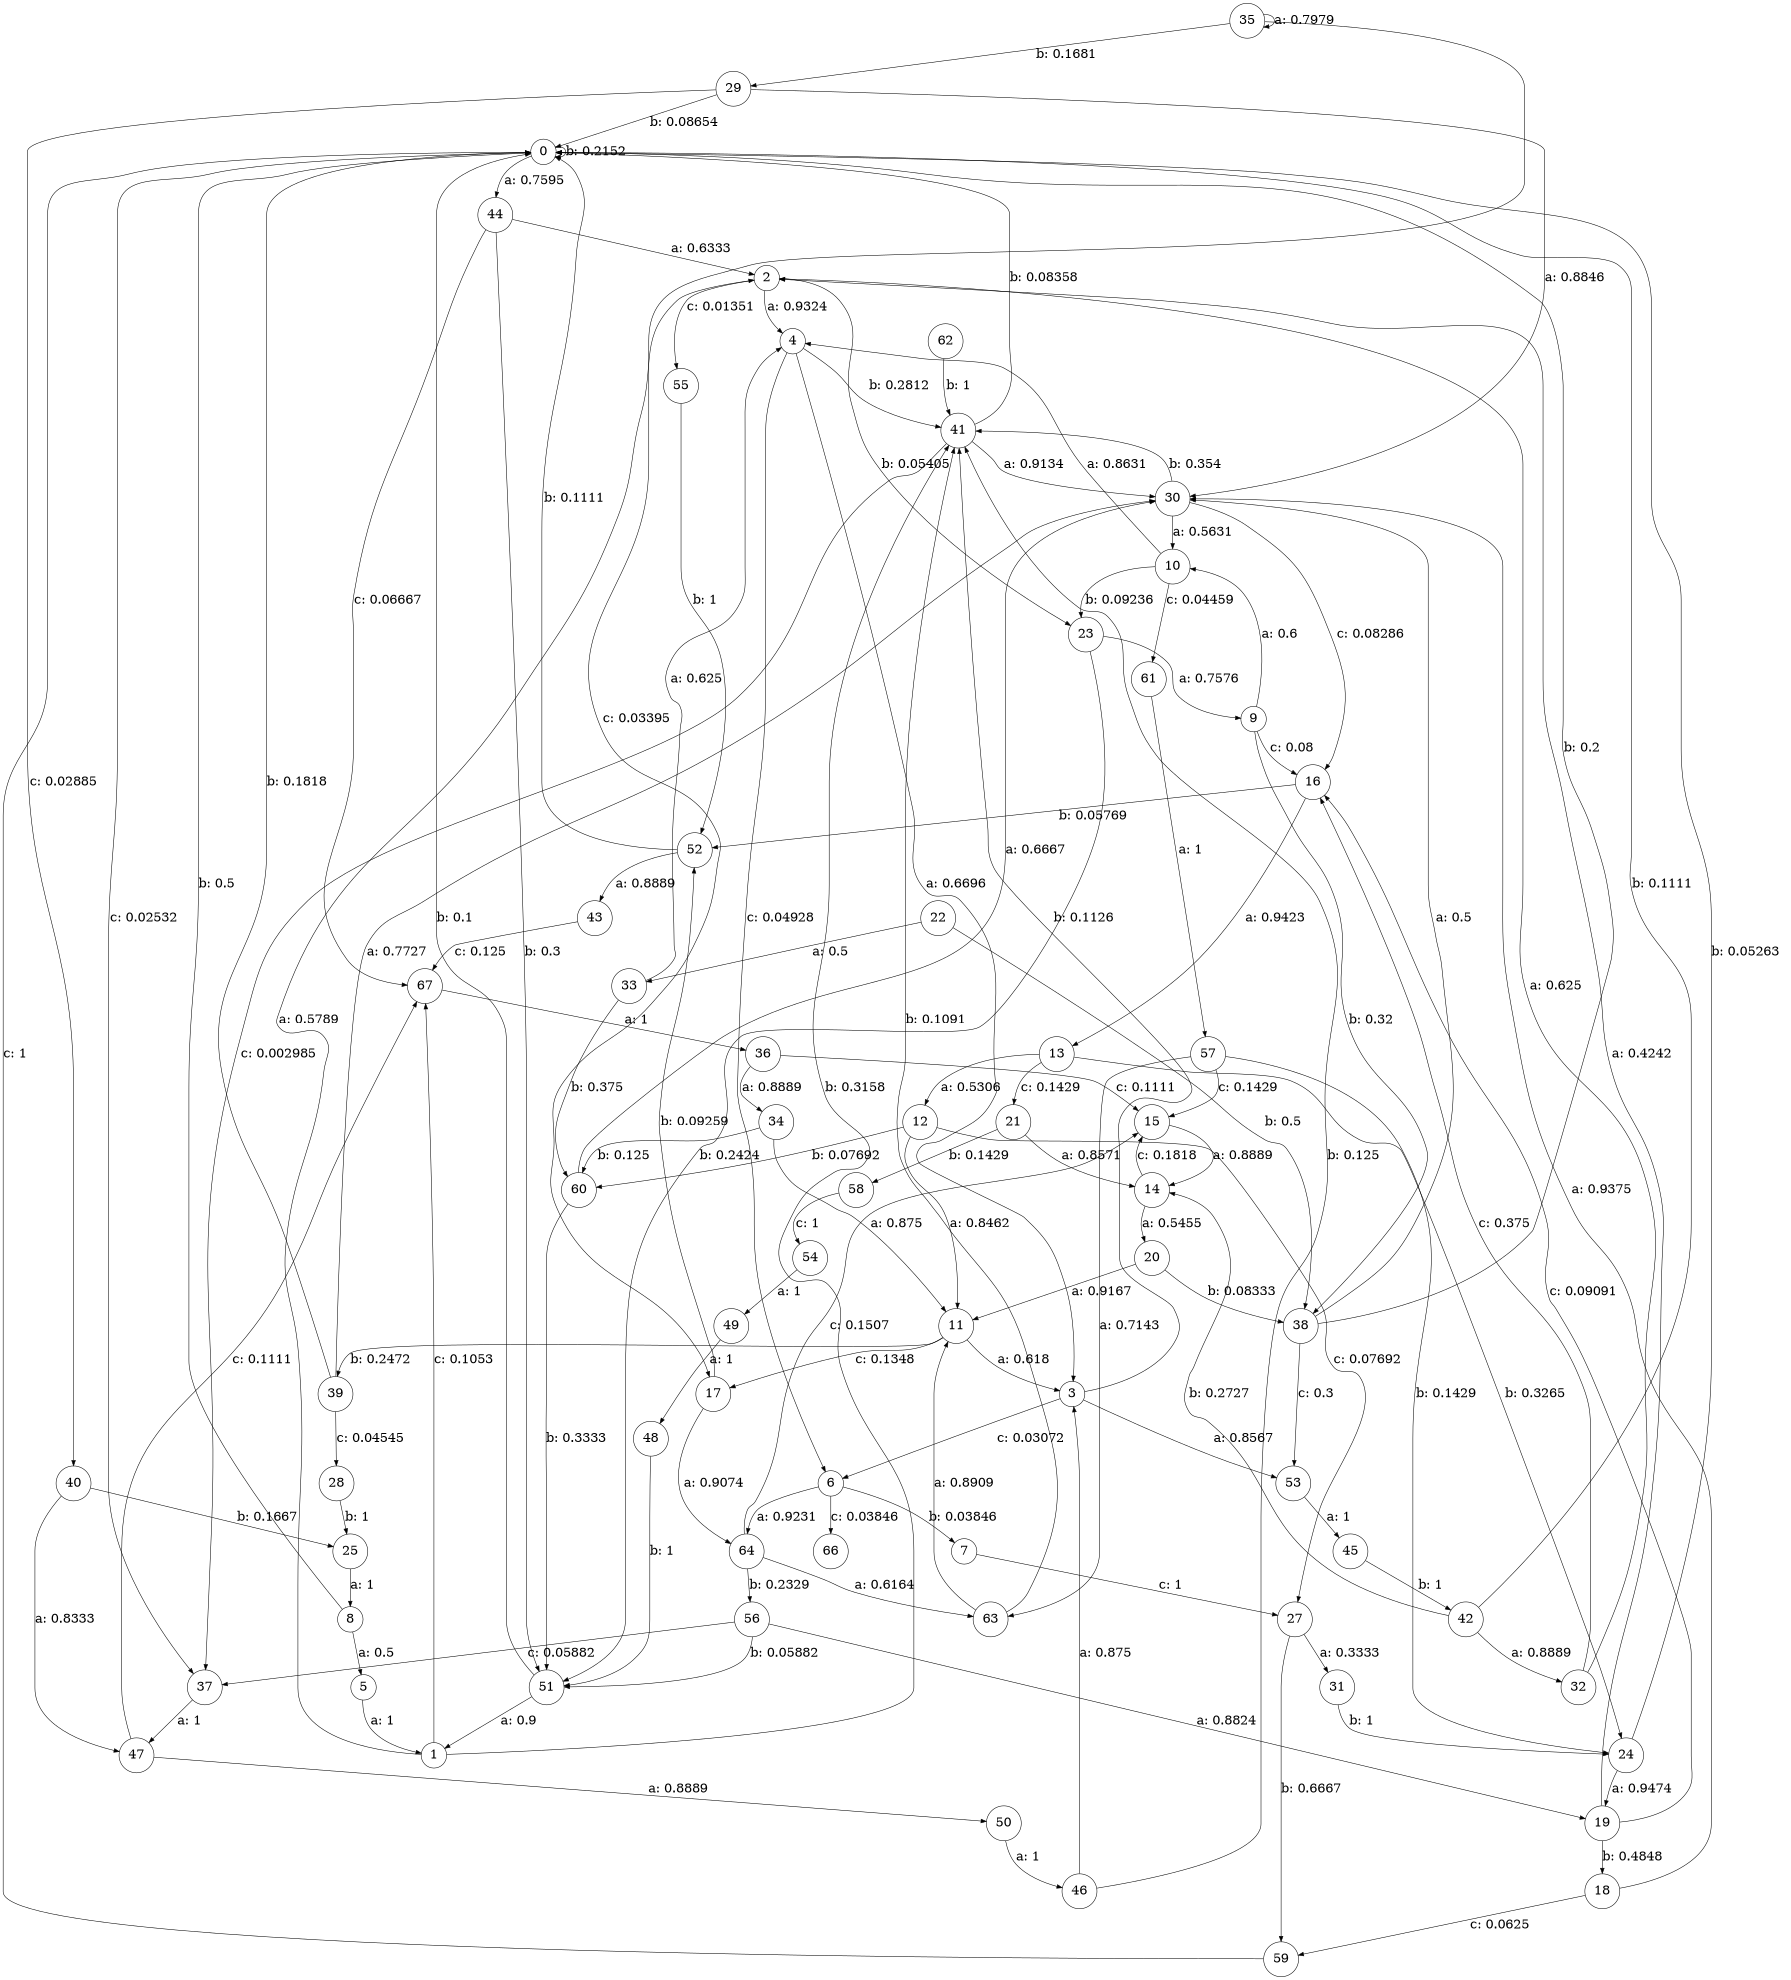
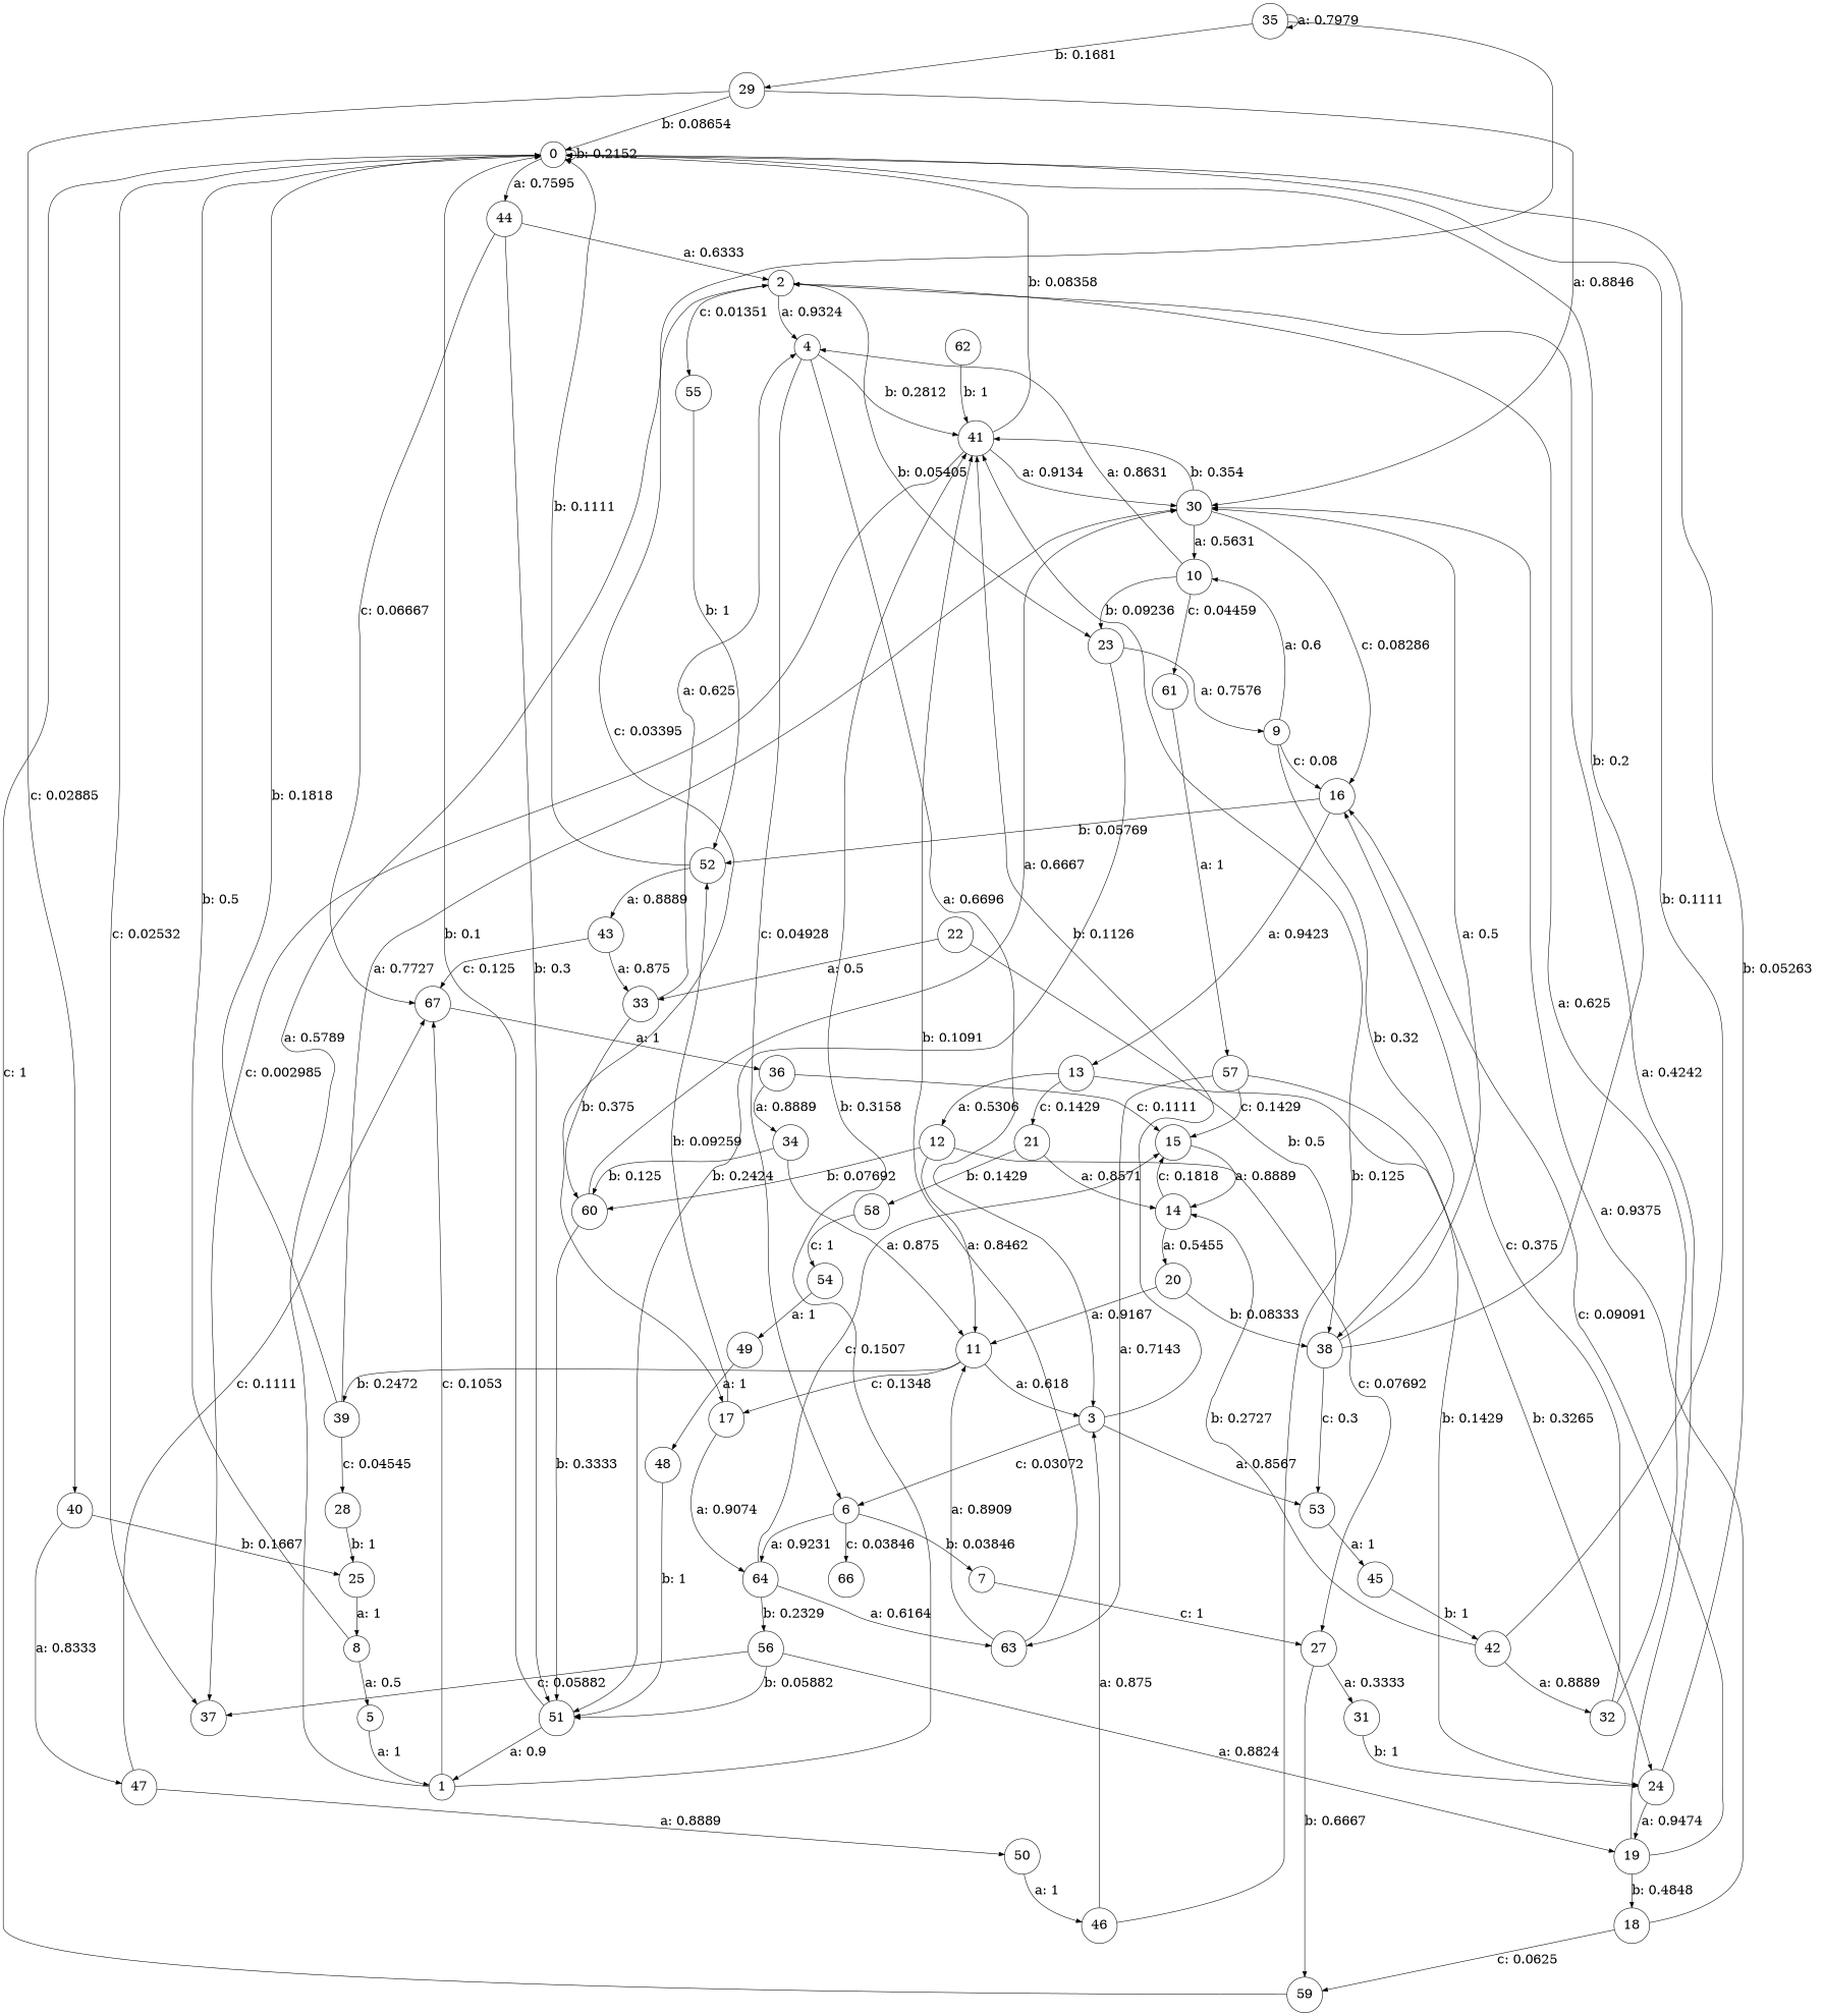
  digraph {
    node [fontsize=24 shape=circle]
    edge [fontsize=24]
    0
    44
    37
    2
    67
    51
    47
    4
    23
    55
    36
    1
    50
    41
    30
    3
    6
    9
    52
    10
    16
    15
    34
    53
    64
    7
    66
    38
    43
    35
    17
    29
    40
    56
    63
    27
    5
    14
    19
    11
    59
    31
    24
    8
    61
    13
    57
    45
    12
    21
    39
    28
    25
    60
    58
    18
    20
    54
    42
    32
    22
    33
    49
    46
    48
    62
    0 -> 0 [label="b: 0.2152   "]
    0 -> 44 [label="a: 0.7595   "]
    0 -> 37 [label="c: 0.02532  "]
    44 -> 2 [label="a: 0.6333   "]
    44 -> 67 [label="c: 0.06667  "]
    44 -> 51 [label="b: 0.3      "]
-   37 -> 47 [label="a: 1        "]
    2 -> 4 [label="a: 0.9324   "]
    2 -> 23 [label="b: 0.05405  "]
    2 -> 55 [label="c: 0.01351  "]
    67 -> 36 [label="a: 1        "]
    51 -> 0 [label="b: 0.1      "]
    51 -> 1 [label="a: 0.9      "]
    47 -> 67 [label="c: 0.1111   "]
    47 -> 50 [label="a: 0.8889   "]
    4 -> 41 [label="b: 0.2812   "]
    4 -> 3 [label="a: 0.6696   "]
    4 -> 6 [label="c: 0.04928  "]
    23 -> 51 [label="b: 0.2424   "]
    23 -> 9 [label="a: 0.7576   "]
    55 -> 52 [label="b: 1        "]
    36 -> 15 [label="c: 0.1111   "]
    36 -> 34 [label="a: 0.8889   "]
    1 -> 2 [label="a: 0.5789   "]
    1 -> 67 [label="c: 0.1053   "]
    1 -> 41 [label="b: 0.3158   "]
    50 -> 46 [label="a: 1        "]
    41 -> 0 [label="b: 0.08358  "]
    41 -> 37 [label="c: 0.002985  "]
    41 -> 30 [label="a: 0.9134   "]
    30 -> 41 [label="b: 0.354    "]
    30 -> 10 [label="a: 0.5631   "]
    30 -> 16 [label="c: 0.08286  "]
    3 -> 41 [label="b: 0.1126   "]
    3 -> 6 [label="c: 0.03072  "]
    3 -> 53 [label="a: 0.8567   "]
    6 -> 64 [label="a: 0.9231   "]
    6 -> 7 [label="b: 0.03846  "]
    6 -> 66 [label="c: 0.03846  "]
    9 -> 10 [label="a: 0.6      "]
    9 -> 16 [label="c: 0.08     "]
    9 -> 38 [label="b: 0.32     "]
    52 -> 0 [label="b: 0.1111   "]
    52 -> 43 [label="a: 0.8889   "]
    10 -> 4 [label="a: 0.8631   "]
    10 -> 23 [label="b: 0.09236  "]
    10 -> 61 [label="c: 0.04459  "]
    16 -> 52 [label="b: 0.05769  "]
    16 -> 13 [label="a: 0.9423   "]
    15 -> 14 [label="a: 0.8889   "]
    34 -> 11 [label="a: 0.875    "]
    34 -> 60 [label="b: 0.125    "]
    53 -> 45 [label="a: 1        "]
    64 -> 15 [label="c: 0.1507   "]
    64 -> 56 [label="b: 0.2329   "]
    64 -> 63 [label="a: 0.6164   "]
    7 -> 27 [label="c: 1        "]
    38 -> 0 [label="b: 0.2      "]
    38 -> 30 [label="a: 0.5      "]
    38 -> 53 [label="c: 0.3      "]
    43 -> 67 [label="c: 0.125    "]
+   43 -> 33 [label="a: 0.875    "]
    35 -> 35 [label="a: 0.7979   "]
    35 -> 17 [label="c: 0.03395  "]
    35 -> 29 [label="b: 0.1681   "]
    17 -> 52 [label="b: 0.09259  "]
    17 -> 64 [label="a: 0.9074   "]
    29 -> 0 [label="b: 0.08654  "]
    29 -> 30 [label="a: 0.8846   "]
    29 -> 40 [label="c: 0.02885  "]
    40 -> 47 [label="a: 0.8333   "]
    40 -> 25 [label="b: 0.1667   "]
    56 -> 37 [label="c: 0.05882  "]
    56 -> 51 [label="b: 0.05882  "]
    56 -> 19 [label="a: 0.8824   "]
    63 -> 41 [label="b: 0.1091   "]
    63 -> 11 [label="a: 0.8909   "]
    27 -> 59 [label="b: 0.6667   "]
    27 -> 31 [label="a: 0.3333   "]
    5 -> 1 [label="a: 1        "]
    14 -> 15 [label="c: 0.1818   "]
    14 -> 20 [label="a: 0.5455   "]
    19 -> 2 [label="a: 0.4242   "]
    19 -> 16 [label="c: 0.09091  "]
    19 -> 18 [label="b: 0.4848   "]
    11 -> 3 [label="a: 0.618    "]
    11 -> 17 [label="c: 0.1348   "]
    11 -> 39 [label="b: 0.2472   "]
    59 -> 0 [label="c: 1        "]
    31 -> 24 [label="b: 1        "]
    24 -> 0 [label="b: 0.05263  "]
    24 -> 19 [label="a: 0.9474   "]
    8 -> 0 [label="b: 0.5      "]
    8 -> 5 [label="a: 0.5      "]
    61 -> 57 [label="a: 1        "]
    13 -> 24 [label="b: 0.3265   "]
    13 -> 12 [label="a: 0.5306   "]
    13 -> 21 [label="c: 0.1429   "]
    57 -> 15 [label="c: 0.1429   "]
    57 -> 63 [label="a: 0.7143   "]
    57 -> 24 [label="b: 0.1429   "]
    45 -> 42 [label="b: 1        "]
    12 -> 27 [label="c: 0.07692  "]
    12 -> 11 [label="a: 0.8462   "]
    12 -> 60 [label="b: 0.07692  "]
    21 -> 14 [label="a: 0.8571   "]
    21 -> 58 [label="b: 0.1429   "]
    39 -> 0 [label="b: 0.1818   "]
    39 -> 30 [label="a: 0.7727   "]
    39 -> 28 [label="c: 0.04545  "]
    28 -> 25 [label="b: 1        "]
    25 -> 8 [label="a: 1        "]
    60 -> 51 [label="b: 0.3333   "]
    60 -> 30 [label="a: 0.6667   "]
    58 -> 54 [label="c: 1        "]
    18 -> 30 [label="a: 0.9375   "]
    18 -> 59 [label="c: 0.0625   "]
    20 -> 38 [label="b: 0.08333  "]
    20 -> 11 [label="a: 0.9167   "]
    54 -> 49 [label="a: 1        "]
    42 -> 0 [label="b: 0.1111   "]
    42 -> 14 [label="b: 0.2727   "]
    42 -> 32 [label="a: 0.8889   "]
    32 -> 2 [label="a: 0.625    "]
    32 -> 16 [label="c: 0.375    "]
    22 -> 38 [label="b: 0.5      "]
    22 -> 33 [label="a: 0.5      "]
    33 -> 4 [label="a: 0.625    "]
    33 -> 60 [label="b: 0.375    "]
    49 -> 48 [label="a: 1        "]
    46 -> 41 [label="b: 0.125    "]
    46 -> 3 [label="a: 0.875    "]
    48 -> 51 [label="b: 1        "]
    62 -> 41 [label="b: 1        "]
  }
